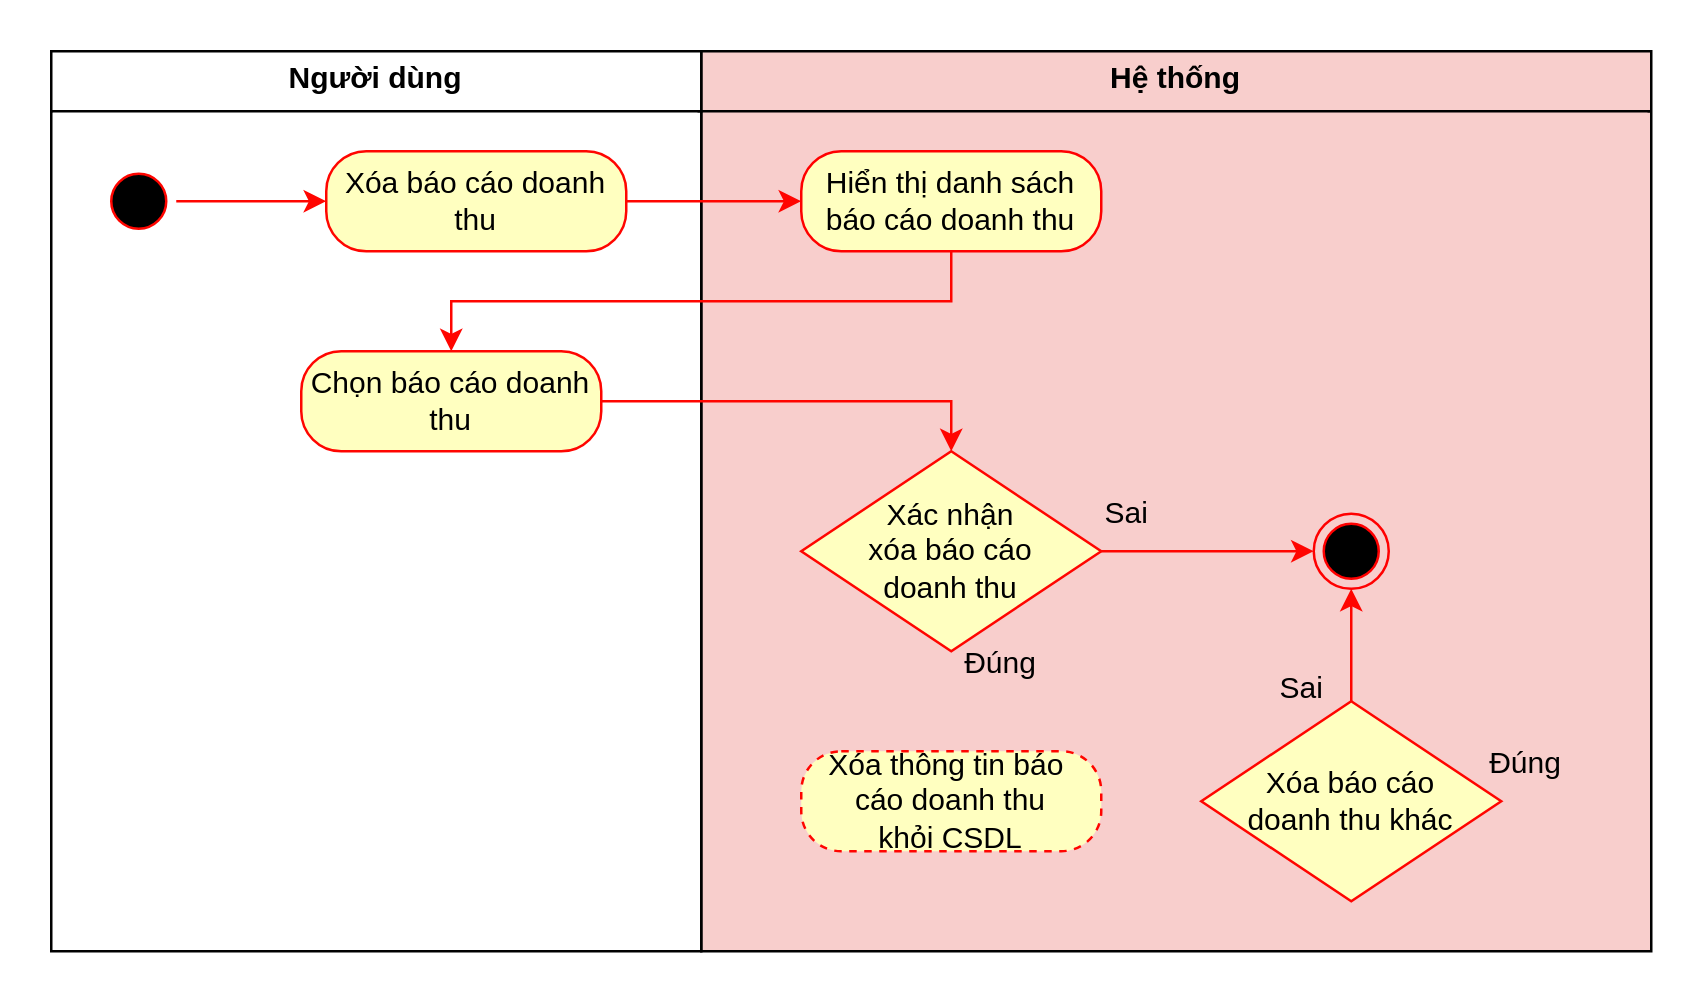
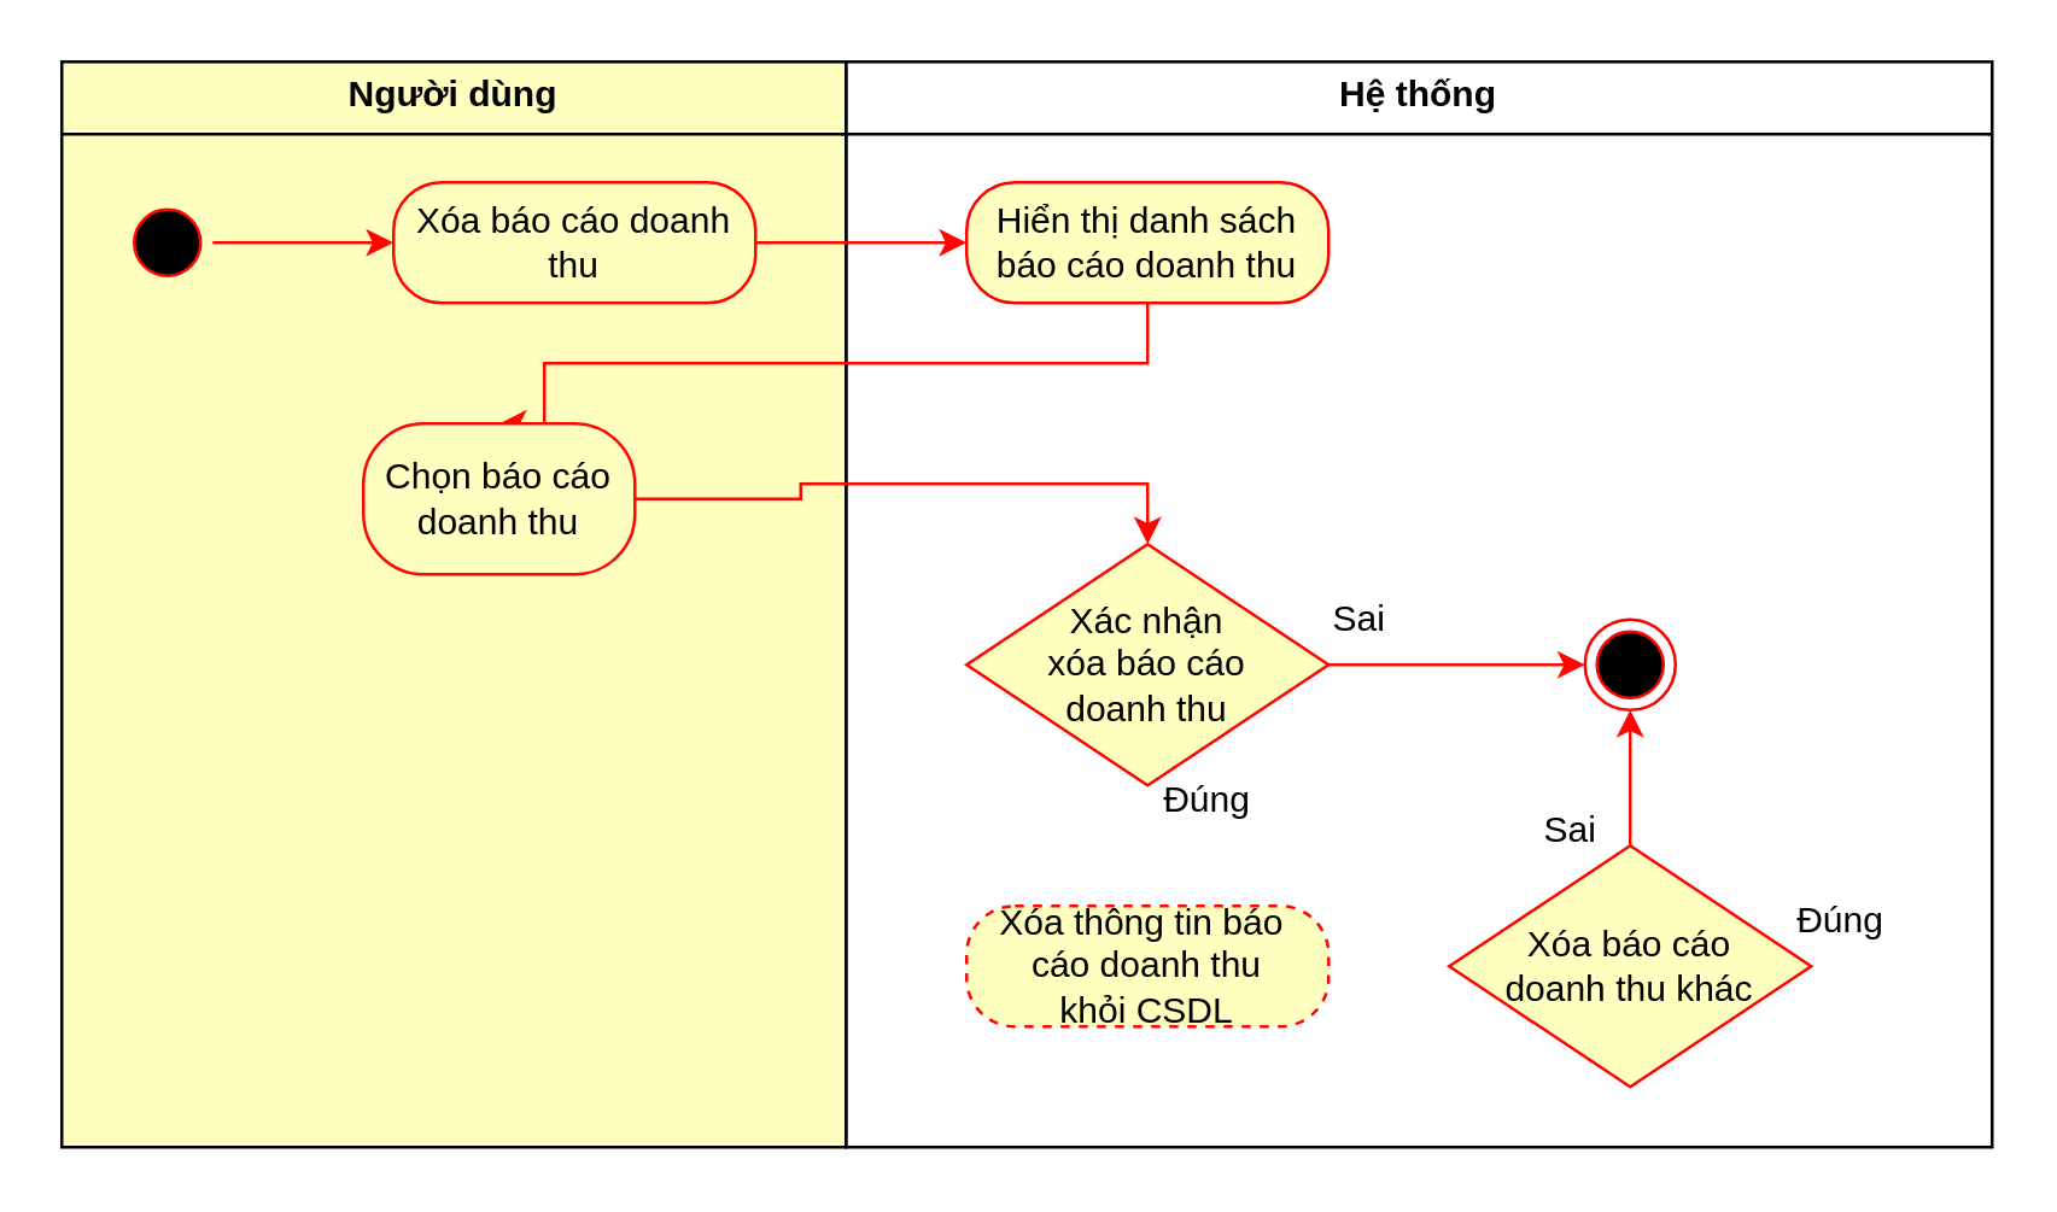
  <mxCell id="0" />
  <mxCell id="1" parent="0" />
- <mxCell id="2" value="&lt;p style=&quot;margin:0px;margin-top:4px;text-align:center;&quot;&gt;&lt;b&gt;Hệ thống&lt;/b&gt;&lt;/p&gt;&lt;hr size=&quot;1&quot; style=&quot;border-style:solid;&quot;&gt;&lt;div style=&quot;height:2px;&quot;&gt;&lt;/div&gt;" style="verticalAlign=top;align=left;overflow=fill;html=1;whiteSpace=wrap;fillColor=#f8cecc;" vertex="1" parent="1"><mxGeometry x="280" width="380" height="360" as="geometry" y="20" /></mxCell>
- <mxCell id="3" value="&lt;p style=&quot;margin:0px;margin-top:4px;text-align:center;&quot;&gt;&lt;b&gt;Người dùng&lt;/b&gt;&lt;/p&gt;&lt;hr size=&quot;1&quot; style=&quot;border-style:solid;&quot;&gt;&lt;div style=&quot;height:2px;&quot;&gt;&lt;/div&gt;" style="verticalAlign=top;align=left;overflow=fill;html=1;whiteSpace=wrap;" vertex="1" parent="1"><mxGeometry width="260" height="360" as="geometry" x="20" y="20" /></mxCell>
+ <mxCell id="2" value="&lt;p style=&quot;margin:0px;margin-top:4px;text-align:center;&quot;&gt;&lt;b&gt;Hệ thống&lt;/b&gt;&lt;/p&gt;&lt;hr size=&quot;1&quot; style=&quot;border-style:solid;&quot;&gt;&lt;div style=&quot;height:2px;&quot;&gt;&lt;/div&gt;" style="verticalAlign=top;align=left;overflow=fill;html=1;whiteSpace=wrap;" vertex="1" parent="1"><mxGeometry x="280" width="380" height="360" as="geometry" y="20" /></mxCell>
+ <mxCell id="3" value="&lt;p style=&quot;margin:0px;margin-top:4px;text-align:center;&quot;&gt;&lt;b&gt;Người dùng&lt;/b&gt;&lt;/p&gt;&lt;hr size=&quot;1&quot; style=&quot;border-style:solid;&quot;&gt;&lt;div style=&quot;height:2px;&quot;&gt;&lt;/div&gt;" style="verticalAlign=top;align=left;overflow=fill;html=1;whiteSpace=wrap;fillColor=#ffffc0;" vertex="1" parent="1"><mxGeometry width="260" height="360" as="geometry" x="20" y="20" /></mxCell>
  <mxCell id="4" value="" style="ellipse;html=1;shape=startState;fillColor=#000000;strokeColor=#FF0500;" vertex="1" parent="1"><mxGeometry x="40" y="65" width="30" height="30" as="geometry" /></mxCell>
  <mxCell id="5" value="" style="edgeStyle=orthogonalEdgeStyle;rounded=0;orthogonalLoop=1;jettySize=auto;html=1;strokeColor=#FF0500;" edge="1" parent="1" source="4" target="7"><mxGeometry relative="1" as="geometry" /></mxCell>
  <mxCell id="6" value="" style="edgeStyle=orthogonalEdgeStyle;rounded=0;orthogonalLoop=1;jettySize=auto;html=1;strokeColor=#FF0500;" edge="1" parent="1" source="7"><mxGeometry relative="1" as="geometry"><mxPoint x="320" y="80" as="targetPoint" /></mxGeometry></mxCell>
  <mxCell id="7" value="Xóa báo cáo doanh thu" style="rounded=1;whiteSpace=wrap;html=1;arcSize=40;fontColor=#000000;fillColor=#ffffc0;strokeColor=#FF0500;" vertex="1" parent="1"><mxGeometry x="130" y="60" width="120" height="40" as="geometry" /></mxCell>
  <mxCell id="8" style="edgeStyle=orthogonalEdgeStyle;rounded=0;orthogonalLoop=1;jettySize=auto;html=1;entryX=0.5;entryY=0;entryDx=0;entryDy=0;strokeColor=#FF0500;" edge="1" parent="1" target="10"><mxGeometry relative="1" as="geometry"><Array as="points"><mxPoint x="380" y="120" /><mxPoint x="180" y="120" /></Array><mxPoint x="380" y="100" as="sourcePoint" /></mxGeometry></mxCell>
  <mxCell id="9" style="edgeStyle=orthogonalEdgeStyle;rounded=0;orthogonalLoop=1;jettySize=auto;html=1;entryX=0.5;entryY=0;entryDx=0;entryDy=0;strokeColor=#FF0500;" edge="1" parent="1" source="10" target="13"><mxGeometry relative="1" as="geometry" /></mxCell>
- <mxCell id="10" value="Chọn báo cáo doanh thu" style="rounded=1;whiteSpace=wrap;html=1;arcSize=40;fontColor=#000000;fillColor=#ffffc0;strokeColor=#FF0500;" vertex="1" parent="1"><mxGeometry x="120" y="140" width="120" height="40" as="geometry" /></mxCell>
+ <mxCell id="10" value="Chọn báo cáo doanh thu" style="rounded=1;whiteSpace=wrap;html=1;arcSize=40;fontColor=#000000;fillColor=#ffffc0;strokeColor=#FF0500;" vertex="1" parent="1"><mxGeometry x="120" y="140" width="90" height="50" as="geometry" /></mxCell>
  <mxCell id="11" value="Hiển thị danh sách báo cáo doanh thu" style="rounded=1;whiteSpace=wrap;html=1;arcSize=40;fontColor=#000000;fillColor=#ffffc0;strokeColor=#ff0000;" vertex="1" parent="1"><mxGeometry x="320" y="60" width="120" height="40" as="geometry" /></mxCell>
  <mxCell id="12" value="" style="edgeStyle=orthogonalEdgeStyle;rounded=0;orthogonalLoop=1;jettySize=auto;html=1;strokeColor=#FF0500;" edge="1" parent="1" source="13" target="17"><mxGeometry relative="1" as="geometry" /></mxCell>
  <mxCell id="13" value="Xác nhận&lt;br&gt;xóa&amp;nbsp;&lt;span style=&quot;background-color: transparent; color: light-dark(rgb(0, 0, 0), rgb(237, 237, 237));&quot;&gt;báo cáo&lt;br&gt;&lt;/span&gt;&lt;span style=&quot;background-color: transparent; color: light-dark(rgb(0, 0, 0), rgb(237, 237, 237));&quot;&gt;doanh thu&lt;/span&gt;" style="rhombus;whiteSpace=wrap;html=1;fontColor=#000000;fillColor=#ffffc0;strokeColor=#FF0500;" vertex="1" parent="1"><mxGeometry x="320" y="180" width="120" height="80" as="geometry" /></mxCell>
  <mxCell id="14" value="Xóa thông tin báo&amp;nbsp; cáo doanh thu&lt;br&gt;khỏi CSDL" style="rounded=1;whiteSpace=wrap;html=1;arcSize=40;fontColor=#000000;fillColor=#ffffc0;strokeColor=#FF0500;dashed=1;" vertex="1" parent="1"><mxGeometry x="320" y="300" width="120" height="40" as="geometry" /></mxCell>
  <mxCell id="15" value="" style="edgeStyle=orthogonalEdgeStyle;rounded=0;orthogonalLoop=1;jettySize=auto;html=1;strokeColor=#FF0500;" edge="1" parent="1" source="16" target="17"><mxGeometry relative="1" as="geometry" /></mxCell>
  <mxCell id="16" value="Xóa báo cáo&lt;br&gt;doanh thu khác" style="rhombus;whiteSpace=wrap;html=1;fontColor=#000000;fillColor=#ffffc0;strokeColor=#FF0500;" vertex="1" parent="1"><mxGeometry x="480" y="280" width="120" height="80" as="geometry" /></mxCell>
  <mxCell id="17" value="" style="ellipse;html=1;shape=endState;fillColor=#000000;strokeColor=#ff0000;" vertex="1" parent="1"><mxGeometry x="525" y="205" width="30" height="30" as="geometry" /></mxCell>
  <mxCell id="18" value="Đúng" style="text;html=1;align=center;verticalAlign=middle;whiteSpace=wrap;rounded=0;fontFamily=Helvetica;fontSize=12;fontColor=#000000;" vertex="1" parent="1"><mxGeometry x="370" y="250" width="60" height="30" as="geometry" /></mxCell>
  <mxCell id="19" value="Đúng" style="text;html=1;align=center;verticalAlign=middle;whiteSpace=wrap;rounded=0;fontFamily=Helvetica;fontSize=12;fontColor=#000000;" vertex="1" parent="1"><mxGeometry x="580" y="290" width="60" height="30" as="geometry" /></mxCell>
  <mxCell id="20" value="Sai" style="text;html=1;align=center;verticalAlign=middle;resizable=0;points=[];autosize=1;strokeColor=none;fillColor=none;" vertex="1" parent="1"><mxGeometry x="430" y="190" width="40" height="30" as="geometry" /></mxCell>
  <mxCell id="21" value="Sai" style="text;html=1;align=center;verticalAlign=middle;resizable=0;points=[];autosize=1;strokeColor=none;fillColor=none;" vertex="1" parent="1"><mxGeometry x="500" y="260" width="40" height="30" as="geometry" /></mxCell>
